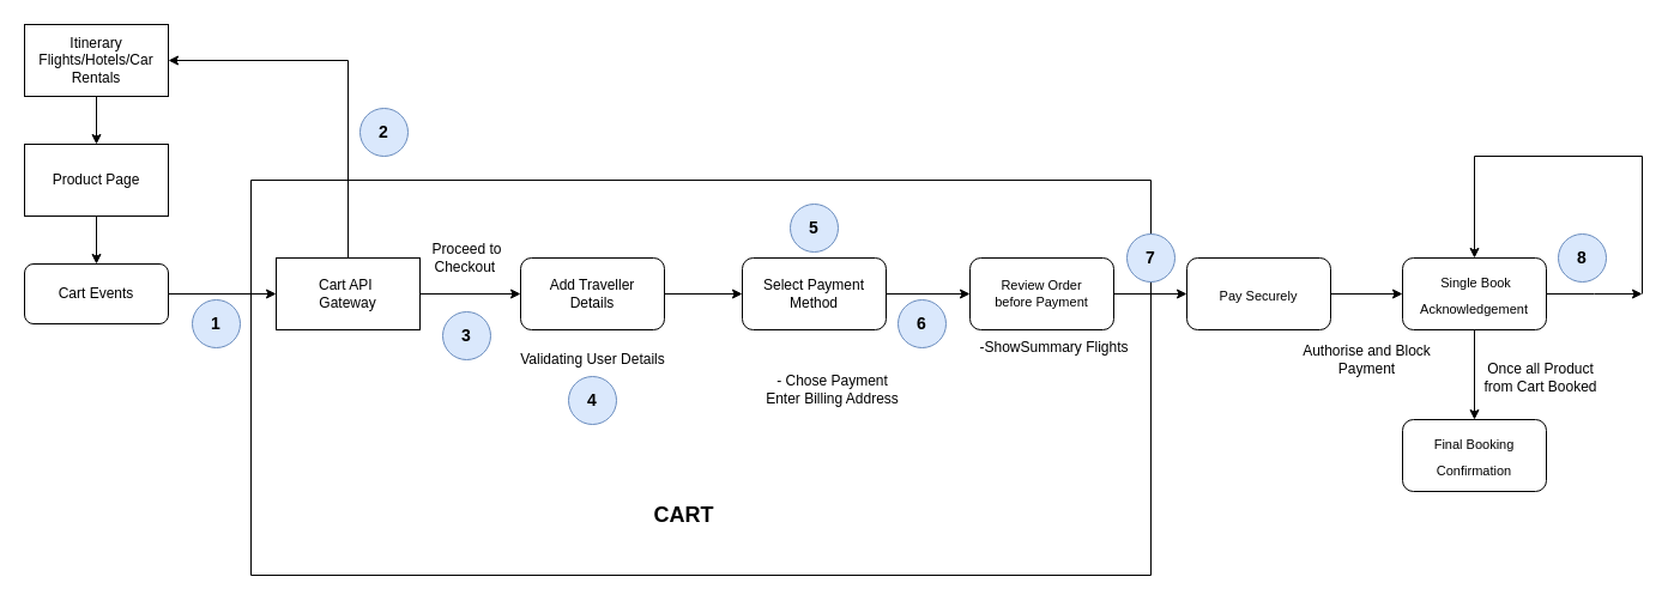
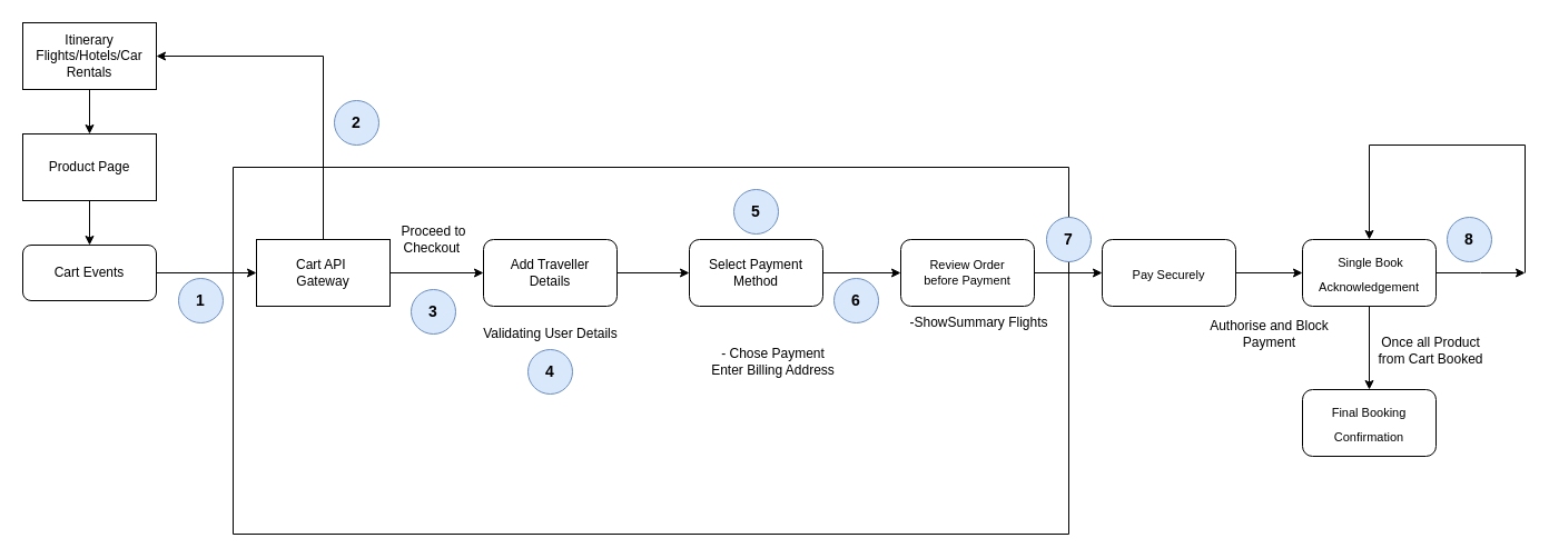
  <mxCell id="0" />
  <mxCell id="1" parent="0" />
  <mxCell id="2" value="" style="edgeStyle=orthogonalEdgeStyle;rounded=0;orthogonalLoop=1;jettySize=auto;html=1;" parent="1" source="3" target="5" edge="1"><mxGeometry relative="1" as="geometry" /></mxCell>
  <mxCell id="3" value="Itinerary&lt;br&gt;Flights/Hotels/Car Rentals" style="rounded=0;whiteSpace=wrap;html=1;" parent="1" vertex="1"><mxGeometry x="20" y="20" width="120" height="60" as="geometry" /></mxCell>
  <mxCell id="4" value="" style="edgeStyle=orthogonalEdgeStyle;rounded=0;orthogonalLoop=1;jettySize=auto;html=1;" parent="1" source="5" target="7" edge="1"><mxGeometry relative="1" as="geometry" /></mxCell>
  <mxCell id="5" value="Product Page" style="rounded=0;whiteSpace=wrap;html=1;" parent="1" vertex="1"><mxGeometry x="20" y="120" width="120" height="60" as="geometry" /></mxCell>
  <mxCell id="6" value="" style="edgeStyle=orthogonalEdgeStyle;rounded=0;orthogonalLoop=1;jettySize=auto;html=1;" parent="1" source="7" target="10" edge="1"><mxGeometry relative="1" as="geometry" /></mxCell>
  <mxCell id="7" value="Cart Events" style="rounded=1;whiteSpace=wrap;html=1;" parent="1" vertex="1"><mxGeometry x="20" y="220" width="120" height="50" as="geometry" /></mxCell>
  <mxCell id="8" style="edgeStyle=orthogonalEdgeStyle;rounded=0;orthogonalLoop=1;jettySize=auto;html=1;entryX=1;entryY=0.5;entryDx=0;entryDy=0;" parent="1" source="10" target="3" edge="1"><mxGeometry relative="1" as="geometry"><Array as="points"><mxPoint x="290" y="50" /></Array></mxGeometry></mxCell>
  <mxCell id="9" value="" style="edgeStyle=orthogonalEdgeStyle;rounded=0;orthogonalLoop=1;jettySize=auto;html=1;" parent="1" source="10" target="16" edge="1"><mxGeometry relative="1" as="geometry" /></mxCell>
  <mxCell id="10" value="Cart API&amp;nbsp;&lt;br&gt;Gateway" style="rounded=0;whiteSpace=wrap;html=1;" parent="1" vertex="1"><mxGeometry x="230" y="215" width="120" height="60" as="geometry" /></mxCell>
  <mxCell id="11" value="" style="swimlane;startSize=0;fontSize=11;" parent="1" vertex="1"><mxGeometry x="209" y="150" width="751" height="330" as="geometry" /></mxCell>
  <mxCell id="12" value="&lt;font style=&quot;font-size: 14px&quot;&gt;&lt;b&gt;3&lt;/b&gt;&lt;/font&gt;" style="ellipse;whiteSpace=wrap;html=1;aspect=fixed;fontSize=11;fillColor=#dae8fc;strokeColor=#6c8ebf;" parent="11" vertex="1"><mxGeometry x="160" y="110" width="40" height="40" as="geometry" /></mxCell>
  <mxCell id="13" value="&lt;font style=&quot;font-size: 14px&quot;&gt;&lt;b&gt;4&lt;/b&gt;&lt;/font&gt;" style="ellipse;whiteSpace=wrap;html=1;aspect=fixed;fontSize=11;fillColor=#dae8fc;strokeColor=#6c8ebf;direction=south;" parent="11" vertex="1"><mxGeometry x="265" y="164" width="40" height="40" as="geometry" /></mxCell>
  <mxCell id="14" value="&lt;font style=&quot;font-size: 14px&quot;&gt;&lt;b&gt;5&lt;/b&gt;&lt;/font&gt;" style="ellipse;whiteSpace=wrap;html=1;aspect=fixed;fontSize=11;fillColor=#dae8fc;strokeColor=#6c8ebf;" parent="11" vertex="1"><mxGeometry x="450" y="20" width="40" height="40" as="geometry" /></mxCell>
  <mxCell id="15" value="&lt;font style=&quot;font-size: 14px&quot;&gt;&lt;b&gt;6&lt;/b&gt;&lt;/font&gt;" style="ellipse;whiteSpace=wrap;html=1;aspect=fixed;fontSize=11;fillColor=#dae8fc;strokeColor=#6c8ebf;" parent="11" vertex="1"><mxGeometry x="540" y="100" width="40" height="40" as="geometry" /></mxCell>
  <mxCell id="16" value="Add Traveller &lt;br&gt;Details" style="rounded=1;whiteSpace=wrap;html=1;" parent="11" vertex="1"><mxGeometry x="225" y="65" width="120" height="60" as="geometry" /></mxCell>
  <mxCell id="17" value="Proceed to&lt;br&gt;Checkout&amp;nbsp;" style="text;html=1;align=center;verticalAlign=middle;resizable=0;points=[];autosize=1;strokeColor=none;fillColor=none;" parent="11" vertex="1"><mxGeometry x="145" y="50" width="70" height="30" as="geometry" /></mxCell>
  <mxCell id="18" value="" style="edgeStyle=orthogonalEdgeStyle;rounded=0;orthogonalLoop=1;jettySize=auto;html=1;" parent="11" source="19" target="23" edge="1"><mxGeometry relative="1" as="geometry" /></mxCell>
  <mxCell id="19" value="Select Payment&lt;br&gt;Method" style="rounded=1;whiteSpace=wrap;html=1;" parent="11" vertex="1"><mxGeometry x="410" y="65" width="120" height="60" as="geometry" /></mxCell>
  <mxCell id="20" value="" style="edgeStyle=orthogonalEdgeStyle;rounded=0;orthogonalLoop=1;jettySize=auto;html=1;" parent="11" source="16" target="19" edge="1"><mxGeometry relative="1" as="geometry" /></mxCell>
  <mxCell id="21" value="Validating User Details" style="text;html=1;align=center;verticalAlign=middle;resizable=0;points=[];autosize=1;strokeColor=none;fillColor=none;" parent="11" vertex="1"><mxGeometry x="215" y="140" width="140" height="20" as="geometry" /></mxCell>
  <mxCell id="22" value="- Chose Payment&lt;br&gt;Enter Billing Address" style="text;html=1;align=center;verticalAlign=middle;resizable=0;points=[];autosize=1;strokeColor=none;fillColor=none;" parent="11" vertex="1"><mxGeometry x="420" y="160" width="130" height="30" as="geometry" /></mxCell>
  <mxCell id="23" value="Review Order &lt;br&gt;before Payment" style="rounded=1;whiteSpace=wrap;html=1;fontSize=11;" parent="11" vertex="1"><mxGeometry x="600" y="65" width="120" height="60" as="geometry" /></mxCell>
  <mxCell id="24" value="-ShowSummary Flights" style="text;html=1;align=center;verticalAlign=middle;resizable=0;points=[];autosize=1;strokeColor=none;fillColor=none;" parent="11" vertex="1"><mxGeometry x="600" y="130" width="140" height="20" as="geometry" /></mxCell>
  <mxCell id="25" value="&lt;font style=&quot;font-size: 14px&quot;&gt;&lt;b&gt;1&lt;/b&gt;&lt;/font&gt;" style="ellipse;whiteSpace=wrap;html=1;aspect=fixed;fontSize=11;fillColor=#dae8fc;strokeColor=#6c8ebf;" parent="1" vertex="1"><mxGeometry x="160" y="250" width="40" height="40" as="geometry" /></mxCell>
  <mxCell id="26" value="&lt;font style=&quot;font-size: 14px&quot;&gt;&lt;b&gt;2&lt;/b&gt;&lt;/font&gt;" style="ellipse;whiteSpace=wrap;html=1;aspect=fixed;fontSize=11;fillColor=#dae8fc;strokeColor=#6c8ebf;" parent="1" vertex="1"><mxGeometry x="300" y="90" width="40" height="40" as="geometry" /></mxCell>
  <mxCell id="27" value="" style="edgeStyle=orthogonalEdgeStyle;rounded=0;orthogonalLoop=1;jettySize=auto;html=1;" parent="1" source="29" target="36" edge="1"><mxGeometry relative="1" as="geometry" /></mxCell>
  <mxCell id="28" style="edgeStyle=orthogonalEdgeStyle;rounded=0;orthogonalLoop=1;jettySize=auto;html=1;" edge="1" parent="1" source="29"><mxGeometry relative="1" as="geometry"><mxPoint x="1370" y="245" as="targetPoint" /></mxGeometry></mxCell>
  <mxCell id="29" value="&lt;span style=&quot;font-size: 11px&quot;&gt;&amp;nbsp;Single&amp;nbsp;&lt;/span&gt;&lt;span style=&quot;font-size: 11px&quot;&gt;Book&lt;/span&gt;&lt;span style=&quot;font-size: 11px&quot;&gt;&lt;br&gt;Acknowledgement&lt;/span&gt;" style="rounded=1;whiteSpace=wrap;html=1;fontSize=18;" parent="1" vertex="1"><mxGeometry x="1170" y="215" width="120" height="60" as="geometry" /></mxCell>
  <mxCell id="30" value="" style="edgeStyle=orthogonalEdgeStyle;rounded=0;orthogonalLoop=1;jettySize=auto;html=1;" parent="1" source="31" target="29" edge="1"><mxGeometry relative="1" as="geometry" /></mxCell>
  <mxCell id="31" value="&lt;span style=&quot;font-size: 11px&quot;&gt;Pay Securely&lt;/span&gt;" style="rounded=1;whiteSpace=wrap;html=1;fontSize=18;" parent="1" vertex="1"><mxGeometry x="990" y="215" width="120" height="60" as="geometry" /></mxCell>
  <mxCell id="32" value="" style="edgeStyle=orthogonalEdgeStyle;rounded=0;orthogonalLoop=1;jettySize=auto;html=1;fontSize=18;strokeColor=#000000;" parent="1" source="23" target="31" edge="1"><mxGeometry relative="1" as="geometry" /></mxCell>
  <mxCell id="33" value="&lt;font style=&quot;font-size: 14px&quot;&gt;&lt;b&gt;7&lt;/b&gt;&lt;/font&gt;" style="ellipse;whiteSpace=wrap;html=1;aspect=fixed;fontSize=11;fillColor=#dae8fc;strokeColor=#6c8ebf;" parent="1" vertex="1"><mxGeometry x="940" y="195" width="40" height="40" as="geometry" /></mxCell>
  <mxCell id="34" value="&lt;font style=&quot;font-size: 14px&quot;&gt;&lt;b&gt;8&lt;/b&gt;&lt;/font&gt;" style="ellipse;whiteSpace=wrap;html=1;aspect=fixed;fontSize=11;fillColor=#dae8fc;strokeColor=#6c8ebf;" parent="1" vertex="1"><mxGeometry x="1300" y="195" width="40" height="40" as="geometry" /></mxCell>
- <mxCell id="35" value="&lt;b&gt;&lt;font style=&quot;font-size: 18px&quot;&gt;CART&lt;/font&gt;&lt;/b&gt;" style="text;html=1;align=center;verticalAlign=middle;resizable=0;points=[];autosize=1;strokeColor=none;fillColor=none;" parent="1" vertex="1"><mxGeometry x="535" y="420" width="70" height="20" as="geometry" /></mxCell>
  <mxCell id="36" value="&lt;span style=&quot;font-size: 11px&quot;&gt;Final Booking Confirmation&lt;/span&gt;" style="rounded=1;whiteSpace=wrap;html=1;fontSize=18;" parent="1" vertex="1"><mxGeometry x="1170" y="350" width="120" height="60" as="geometry" /></mxCell>
  <mxCell id="37" value="Once all Product &lt;br&gt;from Cart Booked" style="text;html=1;align=center;verticalAlign=middle;resizable=0;points=[];autosize=1;strokeColor=none;fillColor=none;" parent="1" vertex="1"><mxGeometry x="1230" y="300" width="110" height="30" as="geometry" /></mxCell>
  <mxCell id="38" value="Authorise and Block&lt;br&gt;Payment" style="text;html=1;align=center;verticalAlign=middle;resizable=0;points=[];autosize=1;strokeColor=none;fillColor=none;" vertex="1" parent="1"><mxGeometry x="1080" y="285" width="120" height="30" as="geometry" /></mxCell>
  <mxCell id="39" style="edgeStyle=orthogonalEdgeStyle;rounded=0;orthogonalLoop=1;jettySize=auto;html=1;entryX=0.5;entryY=0;entryDx=0;entryDy=0;" edge="1" parent="1" target="29"><mxGeometry relative="1" as="geometry"><Array as="points"><mxPoint x="1370" y="130" /><mxPoint x="1230" y="130" /></Array><mxPoint x="1370" y="245" as="sourcePoint" /><mxPoint x="1230" y="180" as="targetPoint" /></mxGeometry></mxCell>
